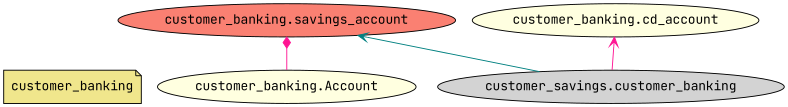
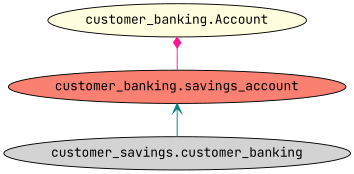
  digraph {
    fontname="JetBrains Mono"
    rankdir=BT
    node [color=black fillcolor=lightyellow fontname="JetBrains Mono" shape=ellipse style="solid,filled"]
    edge [arrowhead=vee arrowtail=none color=deeppink fontname="JetBrains Mono"]
-   n1 [fillcolor=khaki label=customer_banking shape=note]
    n2 [label="customer_banking.Account"]
-   n3 [label="customer_banking.cd_account"]
    n4 [fillcolor=lightgrey label="customer_savings.customer_banking"]
    n5 [fillcolor=salmon label="customer_banking.savings_account"]
-   n4 -> n3
    n4 -> n5 [color=teal]
-   n2 -> n5 [arrowhead=diamond]
+   n5 -> n2 [arrowhead=diamond]
  }
